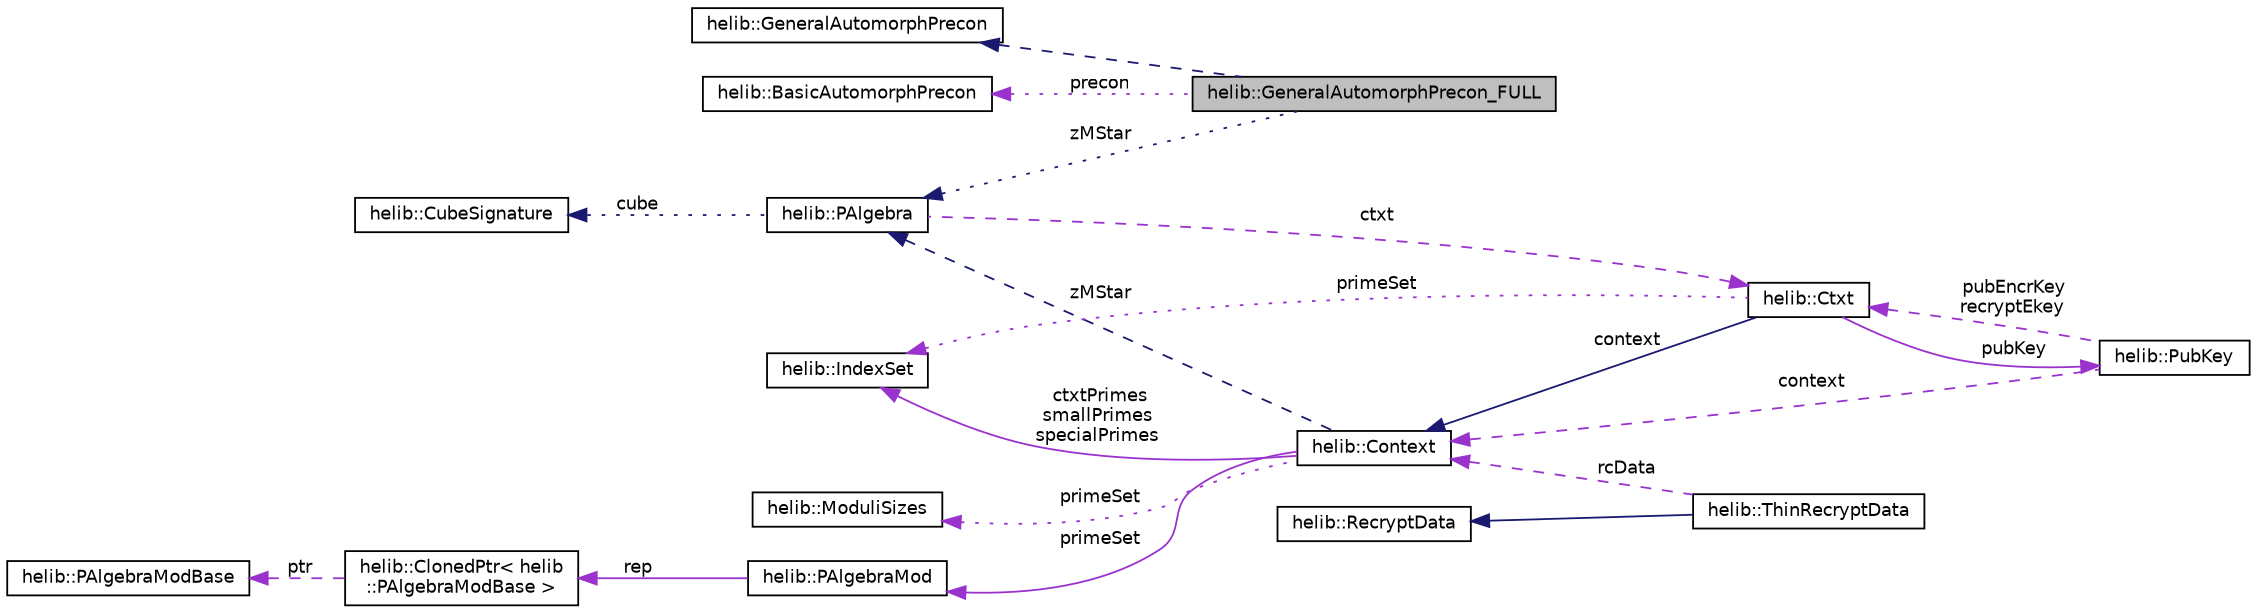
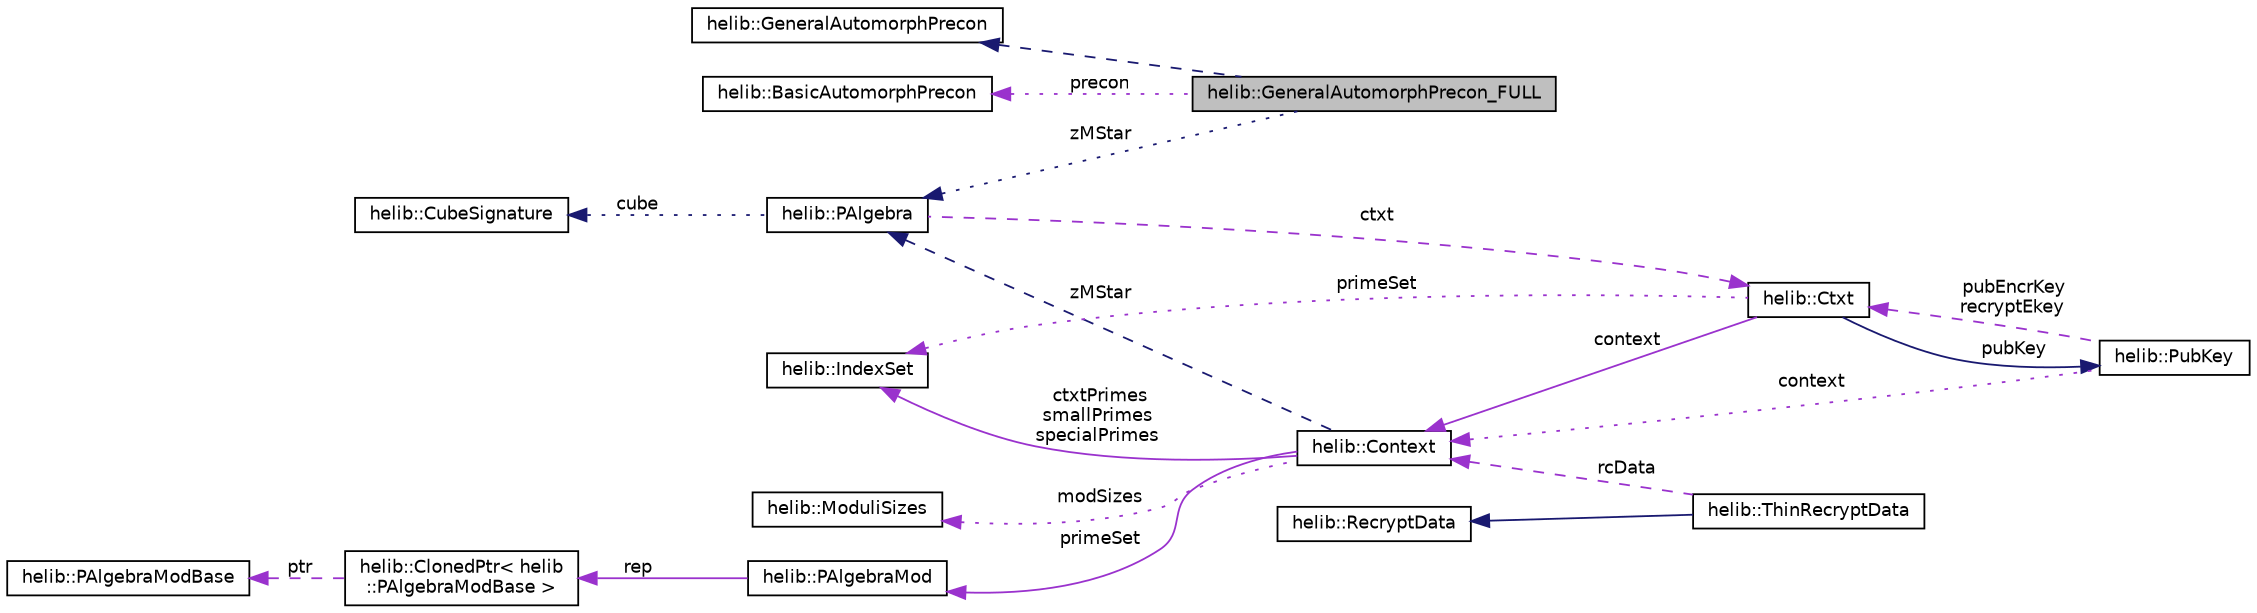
  digraph {
    fontname="DejaVu Sans"
    rankdir=LR
    node [color=black fillcolor=white fontname="DejaVu Sans" fontsize=10 shape=record style=filled]
    edge [color=darkorchid3 dir=back fontname="DejaVu Sans" fontsize=10 labelfontname=FreeSans labelfontsize=10 style=dashed]
    n1 [fillcolor=grey75 fontcolor=black height=0.2 label="helib::GeneralAutomorphPrecon_FULL" width=0.4]
    n2 [height=0.2 label="helib::GeneralAutomorphPrecon" width=0.4]
    n3 [height=0.2 label="helib::BasicAutomorphPrecon" width=0.4]
    n4 [height=0.2 label="helib::Ctxt" width=0.4]
    n5 [height=0.2 label="helib::PubKey" width=0.4]
    n6 [height=0.2 label="helib::PAlgebra" width=0.4]
    n7 [height=0.2 label="helib::Context" width=0.4]
    n8 [height=0.2 label="helib::ThinRecryptData" width=0.4]
    n9 [height=0.2 label="helib::ModuliSizes" width=0.4]
    n10 [height=0.2 label="helib::RecryptData" width=0.4]
    n11 [height=0.2 label="helib::IndexSet" width=0.4]
    n12 [height=0.2 label="helib::CubeSignature" width=0.4]
    n13 [height=0.2 label="helib::PAlgebraMod" width=0.4]
    n14 [height=0.2 label="helib::ClonedPtr\< helib\l::PAlgebraModBase \>" width=0.4]
    n15 [height=0.2 label="helib::PAlgebraModBase" width=0.4]
    n2 -> n1 [color=midnightblue]
    n3 -> n1 [label=" precon" style=dotted]
    n4 -> n5 [label=" pubEncrKey\nrecryptEkey"]
    n4 -> n6 [label=" ctxt"]
-   n5 -> n4 [label=" pubKey" style=solid]
+   n5 -> n4 [color=midnightblue label=" pubKey" style=solid]
    n6 -> n1 [color=midnightblue label=" zMStar" style=dotted]
    n6 -> n7 [color=midnightblue label=" zMStar"]
-   n7 -> n4 [color=midnightblue label=" context" style=solid]
-   n7 -> n5 [label=" context"]
+   n7 -> n4 [label=" context" style=solid]
+   n7 -> n5 [label=" context" style=dotted]
    n7 -> n8 [label=" rcData"]
-   n9 -> n7 [label=" primeSet" style=dotted]
+   n9 -> n7 [label=" modSizes" style=dotted]
    n10 -> n8 [color=midnightblue style=solid]
    n11 -> n4 [label=" primeSet" style=dotted]
    n11 -> n7 [label=" ctxtPrimes\nsmallPrimes\nspecialPrimes" style=solid]
    n12 -> n6 [color=midnightblue label=" cube" style=dotted]
    n13 -> n7 [label=" primeSet" style=solid]
    n14 -> n13 [label=" rep" style=solid]
    n15 -> n14 [label=" ptr"]
  }
